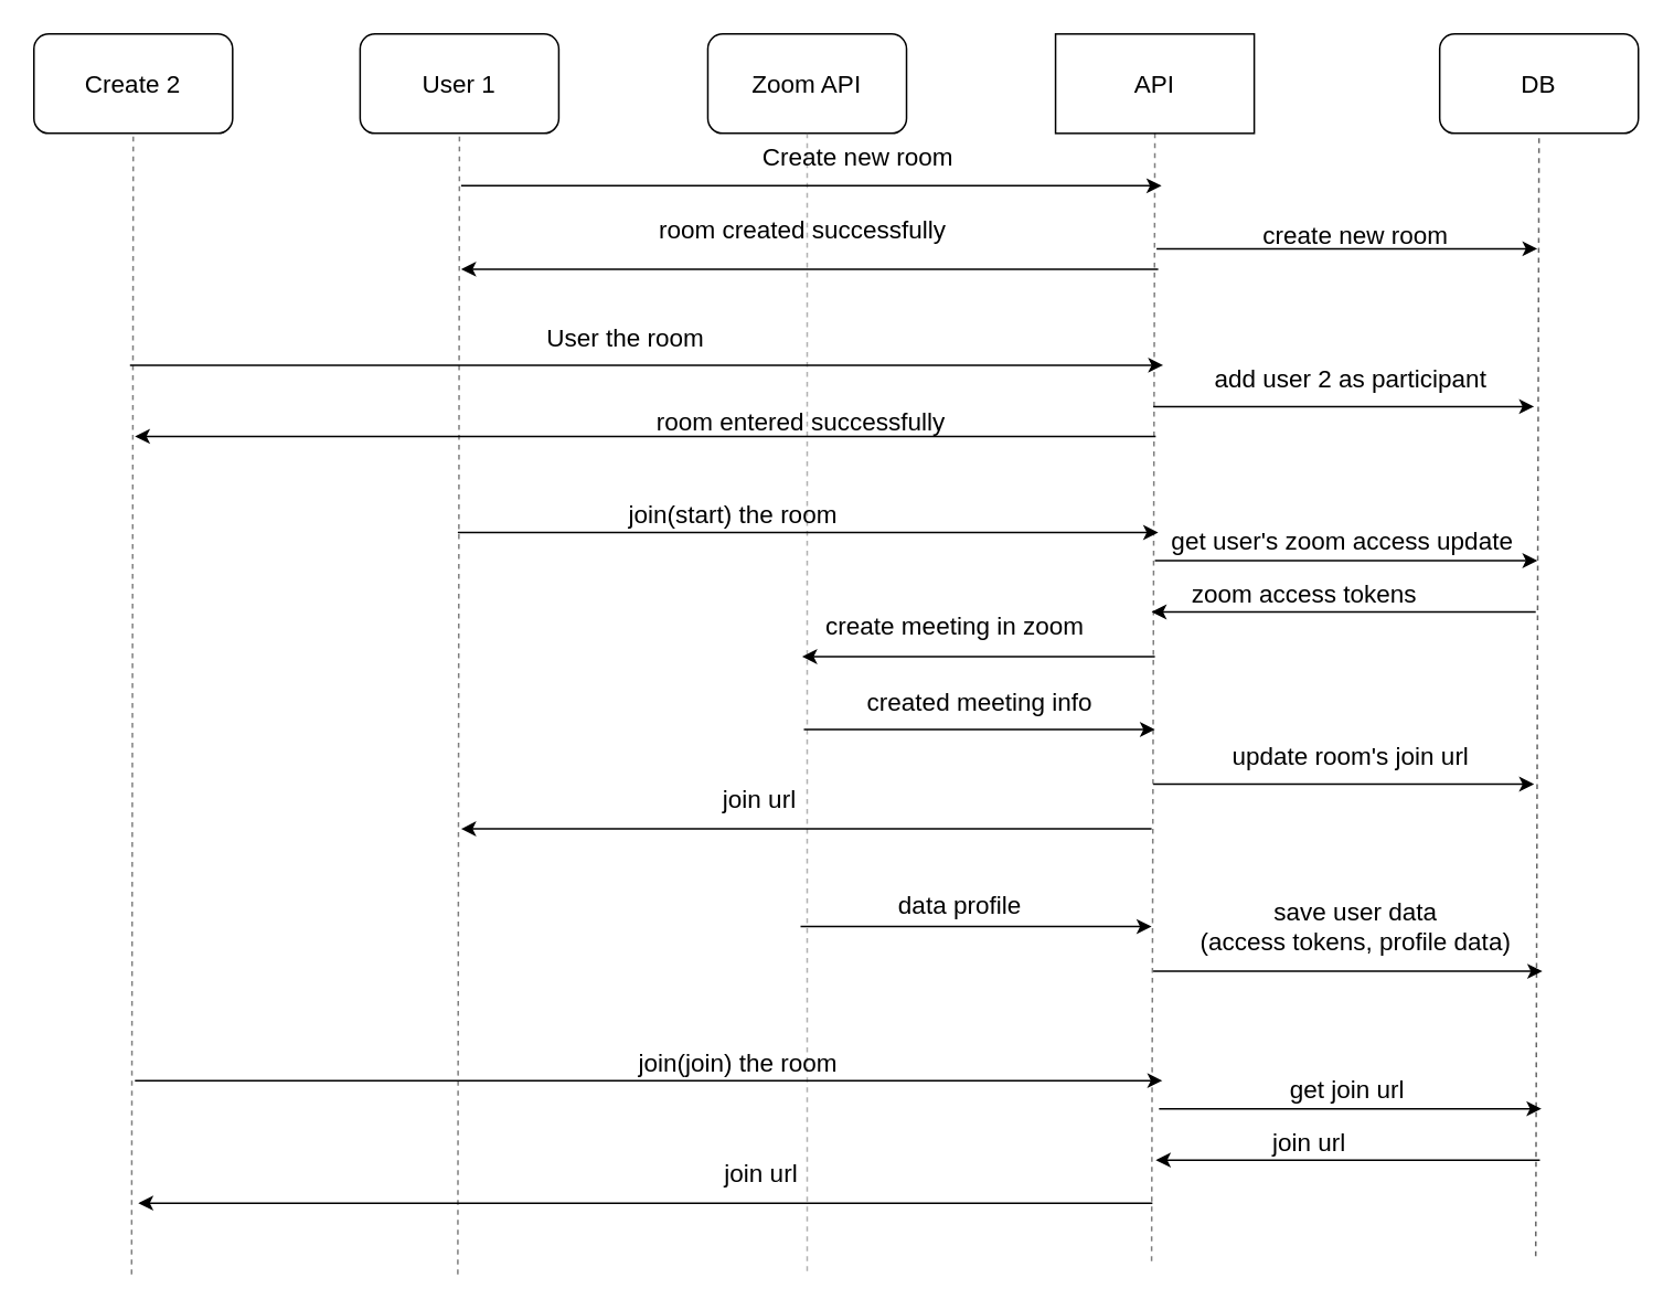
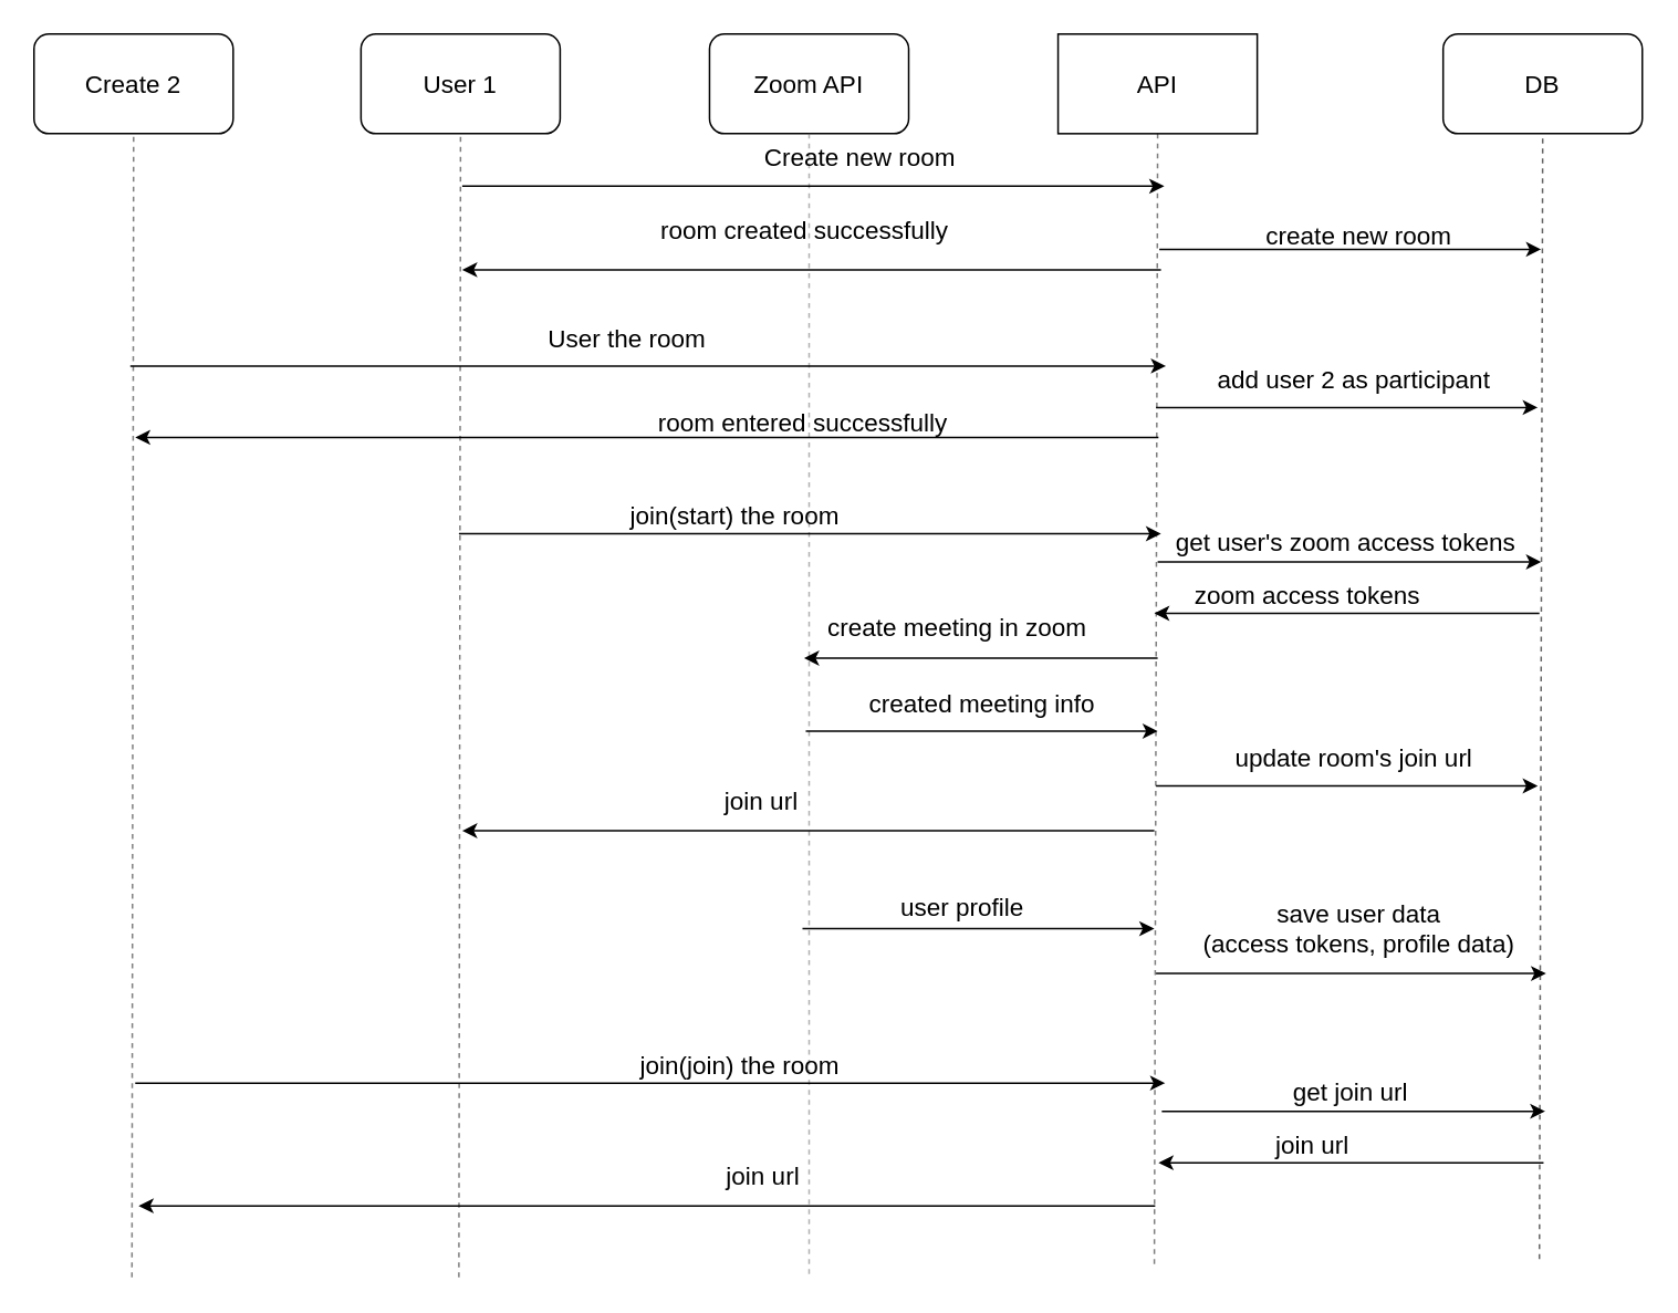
  <mxCell id="0" />
  <mxCell id="1" parent="0" />
  <mxCell id="2" value="&lt;font style=&quot;font-size: 15px&quot;&gt;User 1&lt;/font&gt;" style="rounded=1;whiteSpace=wrap;html=1;fontSize=15;" vertex="1" parent="1"><mxGeometry x="217" y="20" width="120" height="60" as="geometry" /></mxCell>
  <mxCell id="3" value="" style="endArrow=none;dashed=1;html=1;fontSize=15;entryX=0.5;entryY=1;entryDx=0;entryDy=0;textOpacity=50;opacity=50;" edge="1" parent="1" target="2"><mxGeometry width="50" height="50" relative="1" as="geometry"><mxPoint x="276" y="769" as="sourcePoint" /><mxPoint x="769" y="377" as="targetPoint" /></mxGeometry></mxCell>
  <mxCell id="4" value="&lt;font style=&quot;font-size: 15px&quot;&gt;API&lt;/font&gt;" style="whiteSpace=wrap;html=1;fontSize=15;rounded=0;" vertex="1" parent="1"><mxGeometry x="637" y="20" width="120" height="60" as="geometry" /></mxCell>
  <mxCell id="5" value="" style="endArrow=none;dashed=1;html=1;fontSize=15;entryX=0.5;entryY=1;entryDx=0;entryDy=0;textOpacity=50;opacity=50;" edge="1" parent="1" target="4"><mxGeometry width="50" height="50" relative="1" as="geometry"><mxPoint x="695" y="761" as="sourcePoint" /><mxPoint x="1189" y="377" as="targetPoint" /></mxGeometry></mxCell>
  <mxCell id="6" value="&lt;font style=&quot;font-size: 15px&quot;&gt;DB&lt;/font&gt;" style="rounded=1;whiteSpace=wrap;html=1;fontSize=15;" vertex="1" parent="1"><mxGeometry x="869" y="20" width="120" height="60" as="geometry" /></mxCell>
  <mxCell id="7" value="" style="endArrow=none;dashed=1;html=1;fontSize=15;entryX=0.5;entryY=1;entryDx=0;entryDy=0;shadow=0;fillColor=#f5f5f5;strokeColor=#666666;" edge="1" parent="1" target="6"><mxGeometry width="50" height="50" relative="1" as="geometry"><mxPoint x="927" y="758" as="sourcePoint" /><mxPoint x="1421" y="377" as="targetPoint" /></mxGeometry></mxCell>
  <mxCell id="8" value="&lt;font style=&quot;font-size: 15px&quot;&gt;Zoom API&lt;/font&gt;" style="rounded=1;whiteSpace=wrap;html=1;fontSize=15;" vertex="1" parent="1"><mxGeometry x="427" y="20" width="120" height="60" as="geometry" /></mxCell>
  <mxCell id="9" value="" style="endArrow=none;dashed=1;html=1;fontSize=15;entryX=0.5;entryY=1;entryDx=0;entryDy=0;textOpacity=50;fillColor=#f5f5f5;strokeColor=#666666;opacity=50;" edge="1" parent="1" target="8"><mxGeometry width="50" height="50" relative="1" as="geometry"><mxPoint x="487" y="767" as="sourcePoint" /><mxPoint x="979" y="377" as="targetPoint" /></mxGeometry></mxCell>
  <mxCell id="10" value="" style="endArrow=classic;html=1;fontSize=15;" edge="1" parent="1"><mxGeometry width="50" height="50" relative="1" as="geometry"><mxPoint x="278" y="111.67" as="sourcePoint" /><mxPoint x="701" y="111.67" as="targetPoint" /></mxGeometry></mxCell>
  <mxCell id="11" value="" style="endArrow=classic;html=1;fontSize=15;" edge="1" parent="1"><mxGeometry width="50" height="50" relative="1" as="geometry"><mxPoint x="698" y="149.67" as="sourcePoint" /><mxPoint x="928" y="149.67" as="targetPoint" /></mxGeometry></mxCell>
  <mxCell id="12" value="" style="endArrow=classic;html=1;fontSize=15;" edge="1" parent="1"><mxGeometry width="50" height="50" relative="1" as="geometry"><mxPoint x="697" y="396" as="sourcePoint" /><mxPoint x="484" y="396" as="targetPoint" /></mxGeometry></mxCell>
  <mxCell id="13" value="" style="endArrow=classic;html=1;fontSize=15;" edge="1" parent="1"><mxGeometry width="50" height="50" relative="1" as="geometry"><mxPoint x="485" y="440" as="sourcePoint" /><mxPoint x="697" y="440" as="targetPoint" /></mxGeometry></mxCell>
  <mxCell id="14" value="" style="endArrow=classic;html=1;fontSize=15;" edge="1" parent="1"><mxGeometry width="50" height="50" relative="1" as="geometry"><mxPoint x="696" y="586" as="sourcePoint" /><mxPoint x="931" y="586" as="targetPoint" /></mxGeometry></mxCell>
  <mxCell id="15" value="Create new room&amp;nbsp;" style="text;html=1;strokeColor=none;fillColor=none;align=center;verticalAlign=middle;whiteSpace=wrap;rounded=0;fontSize=15;" vertex="1" parent="1"><mxGeometry x="427" y="83.67" width="186" height="20" as="geometry" /></mxCell>
  <mxCell id="16" value="create new room" style="text;html=1;strokeColor=none;fillColor=none;align=center;verticalAlign=middle;whiteSpace=wrap;rounded=0;fontSize=15;" vertex="1" parent="1"><mxGeometry x="686.5" y="131" width="263" height="20" as="geometry" /></mxCell>
  <mxCell id="17" value="created meeting info" style="text;html=1;align=center;verticalAlign=middle;resizable=0;points=[];autosize=1;fontSize=15;" vertex="1" parent="1"><mxGeometry x="518" y="412" width="146" height="22" as="geometry" /></mxCell>
  <mxCell id="18" value="" style="endArrow=classic;html=1;fontSize=15;" edge="1" parent="1"><mxGeometry width="50" height="50" relative="1" as="geometry"><mxPoint x="695" y="500" as="sourcePoint" /><mxPoint x="278" y="500" as="targetPoint" /></mxGeometry></mxCell>
  <mxCell id="19" value="" style="endArrow=classic;html=1;fontSize=15;" edge="1" parent="1"><mxGeometry width="50" height="50" relative="1" as="geometry"><mxPoint x="483" y="559" as="sourcePoint" /><mxPoint x="695" y="559" as="targetPoint" /></mxGeometry></mxCell>
- <mxCell id="20" value="data profile" style="text;html=1;align=center;verticalAlign=middle;resizable=0;points=[];autosize=1;fontSize=15;" vertex="1" parent="1"><mxGeometry x="537" y="535" width="84" height="22" as="geometry" /></mxCell>
+ <mxCell id="20" value="user profile" style="text;html=1;align=center;verticalAlign=middle;resizable=0;points=[];autosize=1;fontSize=15;" vertex="1" parent="1"><mxGeometry x="537" y="535" width="84" height="22" as="geometry" /></mxCell>
  <mxCell id="21" value="save user data&lt;br&gt;(access tokens, profile data)" style="text;html=1;align=center;verticalAlign=middle;resizable=0;points=[];autosize=1;fontSize=15;" vertex="1" parent="1"><mxGeometry x="719" y="539" width="198" height="39" as="geometry" /></mxCell>
  <mxCell id="22" value="&lt;font style=&quot;font-size: 15px&quot;&gt;Create 2&lt;/font&gt;" style="rounded=1;whiteSpace=wrap;html=1;fontSize=15;" vertex="1" parent="1"><mxGeometry x="20" y="20" width="120" height="60" as="geometry" /></mxCell>
  <mxCell id="23" value="" style="endArrow=none;dashed=1;html=1;fontSize=15;entryX=0.5;entryY=1;entryDx=0;entryDy=0;textOpacity=50;opacity=50;" edge="1" parent="1" target="22"><mxGeometry width="50" height="50" relative="1" as="geometry"><mxPoint x="79" y="769" as="sourcePoint" /><mxPoint x="572" y="377" as="targetPoint" /></mxGeometry></mxCell>
  <mxCell id="24" value="" style="endArrow=classic;html=1;fontSize=15;" edge="1" parent="1"><mxGeometry width="50" height="50" relative="1" as="geometry"><mxPoint x="78" y="220" as="sourcePoint" /><mxPoint x="702" y="220" as="targetPoint" /></mxGeometry></mxCell>
  <mxCell id="25" value="User the room" style="text;html=1;align=center;verticalAlign=middle;resizable=0;points=[];autosize=1;fontSize=15;" vertex="1" parent="1"><mxGeometry x="322" y="192" width="109" height="22" as="geometry" /></mxCell>
  <mxCell id="26" value="" style="endArrow=classic;html=1;fontSize=15;" edge="1" parent="1"><mxGeometry width="50" height="50" relative="1" as="geometry"><mxPoint x="696" y="245" as="sourcePoint" /><mxPoint x="926" y="245" as="targetPoint" /></mxGeometry></mxCell>
  <mxCell id="27" value="add user 2 as participant" style="text;html=1;strokeColor=none;fillColor=none;align=center;verticalAlign=middle;whiteSpace=wrap;rounded=0;fontSize=15;" vertex="1" parent="1"><mxGeometry x="684" y="218" width="263" height="20" as="geometry" /></mxCell>
  <mxCell id="28" value="" style="endArrow=classic;html=1;shadow=0;fontSize=15;" edge="1" parent="1"><mxGeometry width="50" height="50" relative="1" as="geometry"><mxPoint x="699" y="162" as="sourcePoint" /><mxPoint x="278" y="162" as="targetPoint" /></mxGeometry></mxCell>
  <mxCell id="29" value="room created successfully" style="text;html=1;align=center;verticalAlign=middle;resizable=0;points=[];autosize=1;fontSize=15;" vertex="1" parent="1"><mxGeometry x="392" y="127" width="184" height="22" as="geometry" /></mxCell>
  <mxCell id="30" value="" style="endArrow=classic;html=1;shadow=0;fontSize=15;" edge="1" parent="1"><mxGeometry width="50" height="50" relative="1" as="geometry"><mxPoint x="697.5" y="263" as="sourcePoint" /><mxPoint x="81" y="263" as="targetPoint" /></mxGeometry></mxCell>
  <mxCell id="31" value="room entered successfully" style="text;html=1;align=center;verticalAlign=middle;resizable=0;points=[];autosize=1;fontSize=15;" vertex="1" parent="1"><mxGeometry x="390.5" y="243" width="184" height="22" as="geometry" /></mxCell>
  <mxCell id="32" value="" style="endArrow=classic;html=1;shadow=0;fontSize=15;" edge="1" parent="1"><mxGeometry width="50" height="50" relative="1" as="geometry"><mxPoint x="276" y="321" as="sourcePoint" /><mxPoint x="699" y="321" as="targetPoint" /></mxGeometry></mxCell>
  <mxCell id="33" value="join(start) the room" style="text;html=1;align=center;verticalAlign=middle;resizable=0;points=[];autosize=1;fontSize=15;" vertex="1" parent="1"><mxGeometry x="374" y="299" width="136" height="22" as="geometry" /></mxCell>
  <mxCell id="34" value="" style="endArrow=classic;html=1;shadow=0;fontSize=15;" edge="1" parent="1"><mxGeometry width="50" height="50" relative="1" as="geometry"><mxPoint x="697" y="338" as="sourcePoint" /><mxPoint x="928" y="338" as="targetPoint" /></mxGeometry></mxCell>
- <mxCell id="35" value="get user's zoom access update" style="text;html=1;align=center;verticalAlign=middle;resizable=0;points=[];autosize=1;fontSize=15;" vertex="1" parent="1"><mxGeometry x="702" y="315" width="215" height="22" as="geometry" /></mxCell>
+ <mxCell id="35" value="get user's zoom access tokens" style="text;html=1;align=center;verticalAlign=middle;resizable=0;points=[];autosize=1;fontSize=15;" vertex="1" parent="1"><mxGeometry x="702" y="315" width="215" height="22" as="geometry" /></mxCell>
  <mxCell id="36" value="" style="endArrow=classic;html=1;fontSize=15;" edge="1" parent="1"><mxGeometry width="50" height="50" relative="1" as="geometry"><mxPoint x="927" y="369" as="sourcePoint" /><mxPoint x="695" y="369" as="targetPoint" /></mxGeometry></mxCell>
  <mxCell id="37" value="zoom access tokens" style="text;html=1;align=center;verticalAlign=middle;resizable=0;points=[];autosize=1;fontSize=15;" vertex="1" parent="1"><mxGeometry x="714" y="347" width="146" height="22" as="geometry" /></mxCell>
  <mxCell id="38" value="create meeting in zoom" style="text;html=1;align=center;verticalAlign=middle;resizable=0;points=[];autosize=1;fontSize=15;" vertex="1" parent="1"><mxGeometry x="493" y="366" width="166" height="22" as="geometry" /></mxCell>
  <mxCell id="39" value="" style="endArrow=classic;html=1;fontSize=15;" edge="1" parent="1"><mxGeometry width="50" height="50" relative="1" as="geometry"><mxPoint x="696" y="473" as="sourcePoint" /><mxPoint x="926" y="473" as="targetPoint" /></mxGeometry></mxCell>
  <mxCell id="40" value="update room's join url" style="text;html=1;strokeColor=none;fillColor=none;align=center;verticalAlign=middle;whiteSpace=wrap;rounded=0;fontSize=15;" vertex="1" parent="1"><mxGeometry x="684" y="446" width="263" height="20" as="geometry" /></mxCell>
  <mxCell id="41" value="join url" style="text;html=1;align=center;verticalAlign=middle;resizable=0;points=[];autosize=1;fontSize=15;" vertex="1" parent="1"><mxGeometry x="431" y="471" width="54" height="22" as="geometry" /></mxCell>
  <mxCell id="42" value="" style="endArrow=classic;html=1;fontSize=15;" edge="1" parent="1"><mxGeometry width="50" height="50" relative="1" as="geometry"><mxPoint x="695.5" y="726" as="sourcePoint" /><mxPoint x="83" y="726" as="targetPoint" /></mxGeometry></mxCell>
  <mxCell id="43" value="" style="endArrow=classic;html=1;shadow=0;fontSize=15;" edge="1" parent="1"><mxGeometry width="50" height="50" relative="1" as="geometry"><mxPoint x="81" y="652" as="sourcePoint" /><mxPoint x="701.5" y="652" as="targetPoint" /></mxGeometry></mxCell>
  <mxCell id="44" value="join(join) the room" style="text;html=1;align=center;verticalAlign=middle;resizable=0;points=[];autosize=1;fontSize=15;" vertex="1" parent="1"><mxGeometry x="379.5" y="630" width="130" height="22" as="geometry" /></mxCell>
  <mxCell id="45" value="" style="endArrow=classic;html=1;shadow=0;fontSize=15;" edge="1" parent="1"><mxGeometry width="50" height="50" relative="1" as="geometry"><mxPoint x="699.5" y="669" as="sourcePoint" /><mxPoint x="930.5" y="669" as="targetPoint" /></mxGeometry></mxCell>
  <mxCell id="46" value="get join url" style="text;html=1;align=center;verticalAlign=middle;resizable=0;points=[];autosize=1;fontSize=15;" vertex="1" parent="1"><mxGeometry x="772.5" y="646" width="80" height="22" as="geometry" /></mxCell>
  <mxCell id="47" value="" style="endArrow=classic;html=1;fontSize=15;" edge="1" parent="1"><mxGeometry width="50" height="50" relative="1" as="geometry"><mxPoint x="929.5" y="700" as="sourcePoint" /><mxPoint x="697.5" y="700" as="targetPoint" /></mxGeometry></mxCell>
  <mxCell id="48" value="join url" style="text;html=1;align=center;verticalAlign=middle;resizable=0;points=[];autosize=1;fontSize=15;" vertex="1" parent="1"><mxGeometry x="762.5" y="678" width="54" height="22" as="geometry" /></mxCell>
  <mxCell id="49" value="join url" style="text;html=1;align=center;verticalAlign=middle;resizable=0;points=[];autosize=1;fontSize=15;" vertex="1" parent="1"><mxGeometry x="431.5" y="697" width="54" height="22" as="geometry" /></mxCell>
